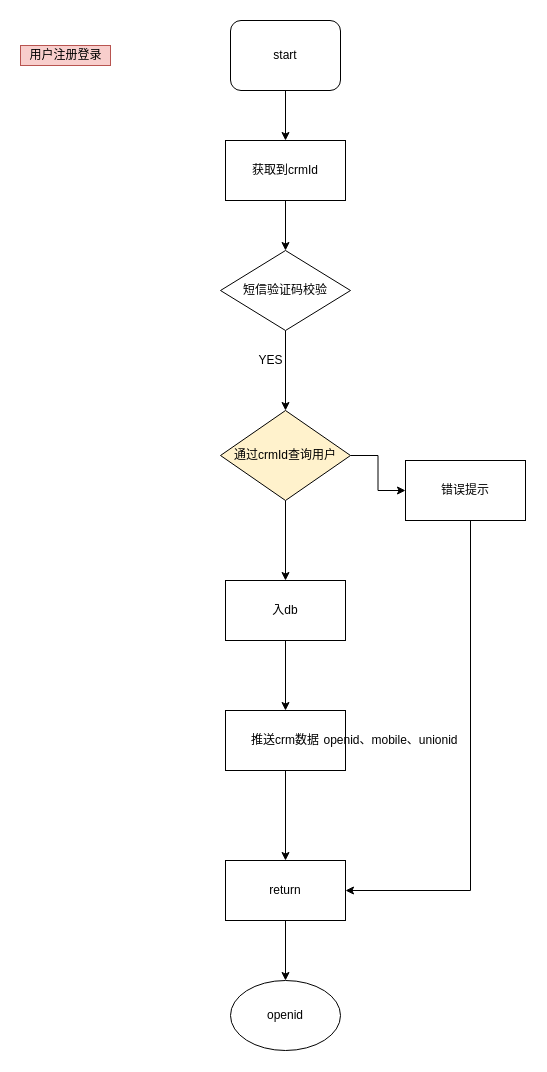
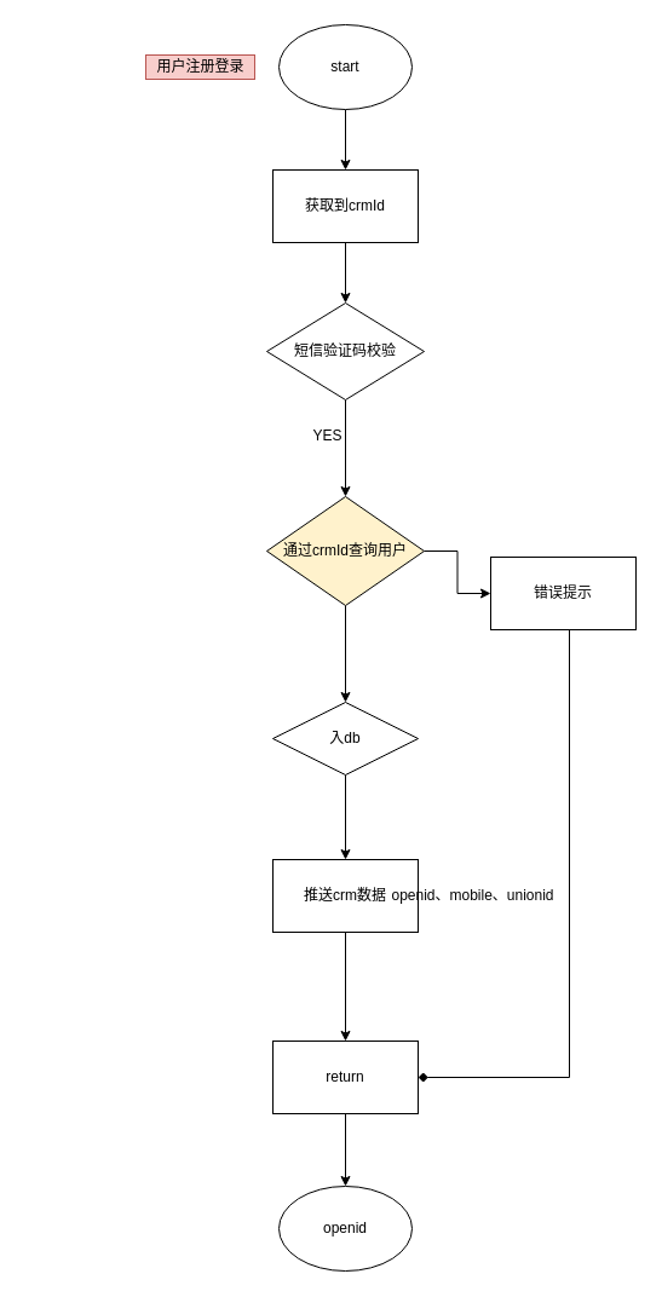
  <mxCell id="0" />
  <mxCell id="1" parent="0" />
  <mxCell id="2" value="" style="edgeStyle=orthogonalEdgeStyle;rounded=0;orthogonalLoop=1;jettySize=auto;html=1;" edge="1" parent="1" source="3" target="5"><mxGeometry relative="1" as="geometry" /></mxCell>
- <mxCell id="3" value="start" style="whiteSpace=wrap;html=1;rounded=1;" vertex="1" parent="1"><mxGeometry x="230" y="20" width="110" height="70" as="geometry" /></mxCell>
+ <mxCell id="3" value="start" style="ellipse;whiteSpace=wrap;html=1;" vertex="1" parent="1"><mxGeometry x="230" y="20" width="110" height="70" as="geometry" /></mxCell>
  <mxCell id="4" value="" style="edgeStyle=orthogonalEdgeStyle;rounded=0;orthogonalLoop=1;jettySize=auto;html=1;" edge="1" parent="1" source="5" target="14"><mxGeometry relative="1" as="geometry" /></mxCell>
  <mxCell id="5" value="获取到crmId" style="rounded=0;whiteSpace=wrap;html=1;" vertex="1" parent="1"><mxGeometry x="225" y="140" width="120" height="60" as="geometry" /></mxCell>
  <mxCell id="6" value="" style="edgeStyle=orthogonalEdgeStyle;rounded=0;orthogonalLoop=1;jettySize=auto;html=1;" edge="1" parent="1" source="8" target="12"><mxGeometry relative="1" as="geometry" /></mxCell>
  <mxCell id="7" value="" style="edgeStyle=orthogonalEdgeStyle;rounded=0;orthogonalLoop=1;jettySize=auto;html=1;" edge="1" parent="1" source="8" target="10"><mxGeometry relative="1" as="geometry" /></mxCell>
  <mxCell id="8" value="通过crmId查询用户" style="rhombus;whiteSpace=wrap;html=1;fillColor=#fff2cc;" vertex="1" parent="1"><mxGeometry x="220" y="410" width="130" height="90" as="geometry" /></mxCell>
- <mxCell id="9" style="edgeStyle=orthogonalEdgeStyle;rounded=0;orthogonalLoop=1;jettySize=auto;html=1;entryX=1;entryY=0.5;entryDx=0;entryDy=0;" edge="1" parent="1" source="10" target="18"><mxGeometry relative="1" as="geometry"><Array as="points"><mxPoint x="470" y="890" /></Array></mxGeometry></mxCell>
+ <mxCell id="9" style="edgeStyle=orthogonalEdgeStyle;rounded=0;orthogonalLoop=1;jettySize=auto;html=1;entryX=1;entryY=0.5;entryDx=0;entryDy=0;endArrow=diamond;" edge="1" parent="1" source="10" target="18"><mxGeometry relative="1" as="geometry"><Array as="points"><mxPoint x="470" y="890" /></Array></mxGeometry></mxCell>
  <mxCell id="10" value="错误提示" style="rounded=0;whiteSpace=wrap;html=1;" vertex="1" parent="1"><mxGeometry x="405" y="460" width="120" height="60" as="geometry" /></mxCell>
  <mxCell id="11" value="" style="edgeStyle=orthogonalEdgeStyle;rounded=0;orthogonalLoop=1;jettySize=auto;html=1;" edge="1" parent="1" source="12" target="16"><mxGeometry relative="1" as="geometry" /></mxCell>
- <mxCell id="12" value="入db" style="rounded=0;whiteSpace=wrap;html=1;" vertex="1" parent="1"><mxGeometry x="225" y="580" width="120" height="60" as="geometry" /></mxCell>
+ <mxCell id="12" value="入db" style="rhombus;whiteSpace=wrap;html=1;" vertex="1" parent="1"><mxGeometry x="225" y="580" width="120" height="60" as="geometry" /></mxCell>
  <mxCell id="13" value="" style="edgeStyle=orthogonalEdgeStyle;rounded=0;orthogonalLoop=1;jettySize=auto;html=1;" edge="1" parent="1" source="14" target="8"><mxGeometry relative="1" as="geometry" /></mxCell>
  <mxCell id="14" value="短信验证码校验" style="rhombus;whiteSpace=wrap;html=1;" vertex="1" parent="1"><mxGeometry x="220" y="250" width="130" height="80" as="geometry" /></mxCell>
  <mxCell id="15" value="" style="edgeStyle=orthogonalEdgeStyle;rounded=0;orthogonalLoop=1;jettySize=auto;html=1;" edge="1" parent="1" source="16" target="18"><mxGeometry relative="1" as="geometry" /></mxCell>
  <mxCell id="16" value="推送crm数据" style="rounded=0;whiteSpace=wrap;html=1;" vertex="1" parent="1"><mxGeometry x="225" y="710" width="120" height="60" as="geometry" /></mxCell>
  <mxCell id="17" value="" style="edgeStyle=orthogonalEdgeStyle;rounded=0;orthogonalLoop=1;jettySize=auto;html=1;" edge="1" parent="1" source="18" target="19"><mxGeometry relative="1" as="geometry" /></mxCell>
  <mxCell id="18" value="return" style="rounded=0;whiteSpace=wrap;html=1;" vertex="1" parent="1"><mxGeometry x="225" y="860" width="120" height="60" as="geometry" /></mxCell>
  <mxCell id="19" value="openid" style="ellipse;whiteSpace=wrap;html=1;" vertex="1" parent="1"><mxGeometry x="230" y="980" width="110" height="70" as="geometry" /></mxCell>
  <mxCell id="20" value="YES" style="text;html=1;align=center;verticalAlign=middle;resizable=0;points=[];autosize=1;strokeColor=none;" vertex="1" parent="1"><mxGeometry x="250" y="350" width="40" height="20" as="geometry" /></mxCell>
  <mxCell id="21" value="openid、mobile、unionid" style="text;html=1;align=center;verticalAlign=middle;resizable=0;points=[];autosize=1;strokeColor=none;" vertex="1" parent="1"><mxGeometry x="315" y="730" width="150" height="20" as="geometry" /></mxCell>
- <mxCell id="22" value="用户注册登录" style="text;html=1;align=center;verticalAlign=middle;resizable=0;points=[];autosize=1;strokeColor=#b85450;fillColor=#f8cecc;" vertex="1" parent="1"><mxGeometry x="20" y="45" width="90" height="20" as="geometry" /></mxCell>
+ <mxCell id="22" value="用户注册登录" style="text;html=1;align=center;verticalAlign=middle;resizable=0;points=[];autosize=1;strokeColor=#b85450;fillColor=#f8cecc;" vertex="1" parent="1"><mxGeometry x="120" y="45" width="90" height="20" as="geometry" /></mxCell>
